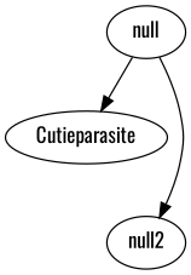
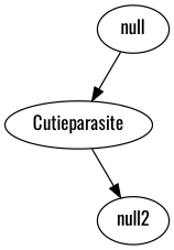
  strict digraph {
    fontname=Oswald
    node [fontname=Oswald]
    edge [fontname=Oswald]
    null
    Cutieparasite
    n3 [label=null2]
    null -> Cutieparasite
-   null -> n3
+   Cutieparasite -> n3
  }
